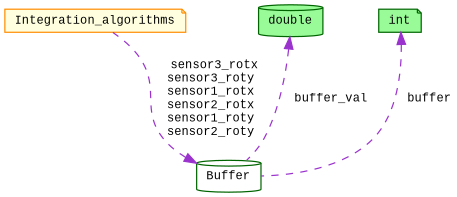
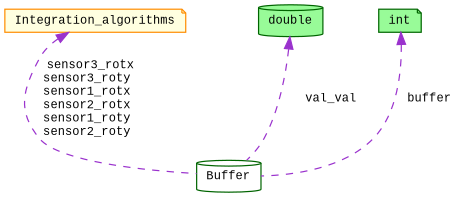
  digraph {
    fontname="Liberation Mono"
    node [color=darkgreen fillcolor=palegreen fontname="Liberation Mono" fontsize=10 shape=note style=filled]
    edge [color=darkorchid3 dir=back fontname="Liberation Mono" fontsize=10 labelfontname=Helvetica labelfontsize=10 style=dashed]
    n1 [color=darkorange fillcolor=lightyellow fontcolor=black height=0.2 label=Integration_algorithms width=0.4]
    n2 [fillcolor=white height=0.2 label=Buffer shape=cylinder width=0.4]
    n3 [height=0.2 label=double shape=cylinder width=0.4]
    n4 [height=0.2 label=int width=0.4]
-   n2 -> n1 [label=" sensor3_rotx\nsensor3_roty\nsensor1_rotx\nsensor2_rotx\nsensor1_roty\nsensor2_roty"]
-   n3 -> n2 [label=" buffer_val"]
+   n1 -> n2 [label=" sensor3_rotx\nsensor3_roty\nsensor1_rotx\nsensor2_rotx\nsensor1_roty\nsensor2_roty"]
+   n3 -> n2 [label=" val_val"]
    n4 -> n2 [label=" buffer"]
  }
